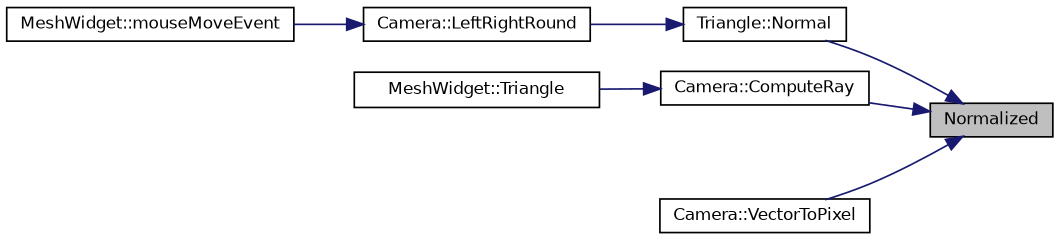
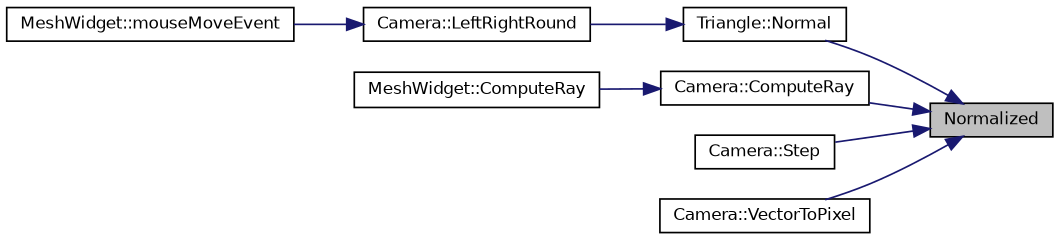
  digraph {
    rankdir=RL
    node [color=black fillcolor=white fontname=Helvetica fontsize=10 shape=record style=filled]
    edge [color=midnightblue dir=back fontname=Helvetica fontsize=10 labelfontname=Helvetica labelfontsize=10 style=solid]
    n1 [fillcolor=grey75 fontcolor=black height=0.2 label=Normalized width=0.4]
    n2 [height=0.2 label="Triangle::Normal" width=0.4]
    n3 [height=0.2 label="Camera::ComputeRay" width=0.4]
+   n4 [height=0.2 label="Camera::Step" width=0.4]
    n5 [height=0.2 label="Camera::VectorToPixel" width=0.4]
    n6 [height=0.2 label="Camera::LeftRightRound" width=0.4]
    n7 [height=0.2 label="MeshWidget::mouseMoveEvent" width=0.4]
-   n8 [height=0.2 label="MeshWidget::Triangle" width=0.4]
+   n8 [height=0.2 label="MeshWidget::ComputeRay" width=0.4]
    n1 -> n2
    n1 -> n3
+   n1 -> n4
    n1 -> n5
    n2 -> n6
    n3 -> n8
    n6 -> n7
  }
